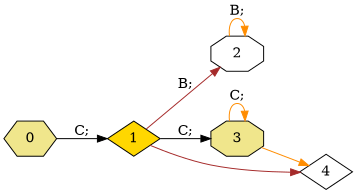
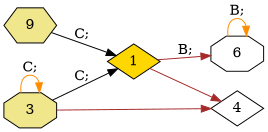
  digraph {
    rankdir=LR
    node [fillcolor=khaki shape=diamond style=filled]
    edge [color=brown]
-   0 [shape=hexagon]
+   0 [shape=hexagon label=9]
    1 [fillcolor=gold]
-   2 [fillcolor=white shape=octagon]
+   2 [fillcolor=white shape=octagon label=6]
    3 [shape=octagon]
    4 [fillcolor=white]
    0 -> 1 [color=black label="C;"]
    1 -> 2 [label="B;"]
-   1 -> 3 [color=black label="C;"]
+   3 -> 1 [color=black label="C;"]
    1 -> 4
    2 -> 2 [color=darkorange label="B;"]
    3 -> 3 [color=darkorange label="C;"]
-   3 -> 4 [color=darkorange]
+   3 -> 4
  }
